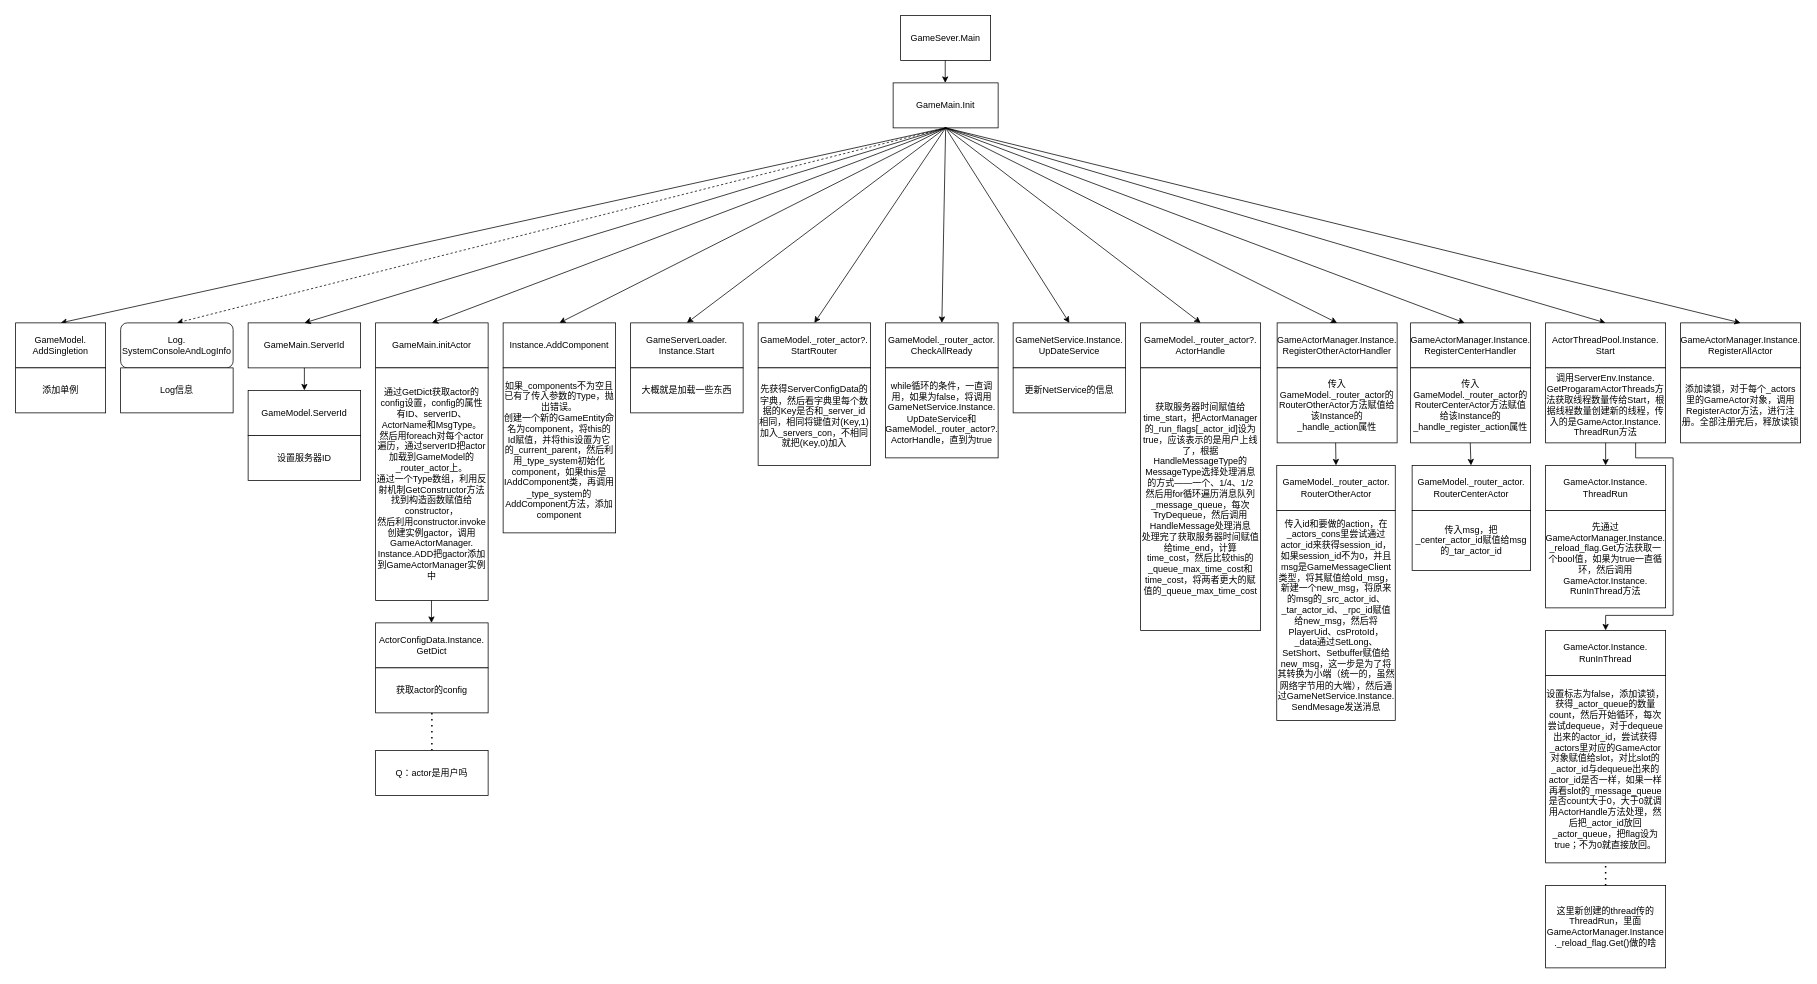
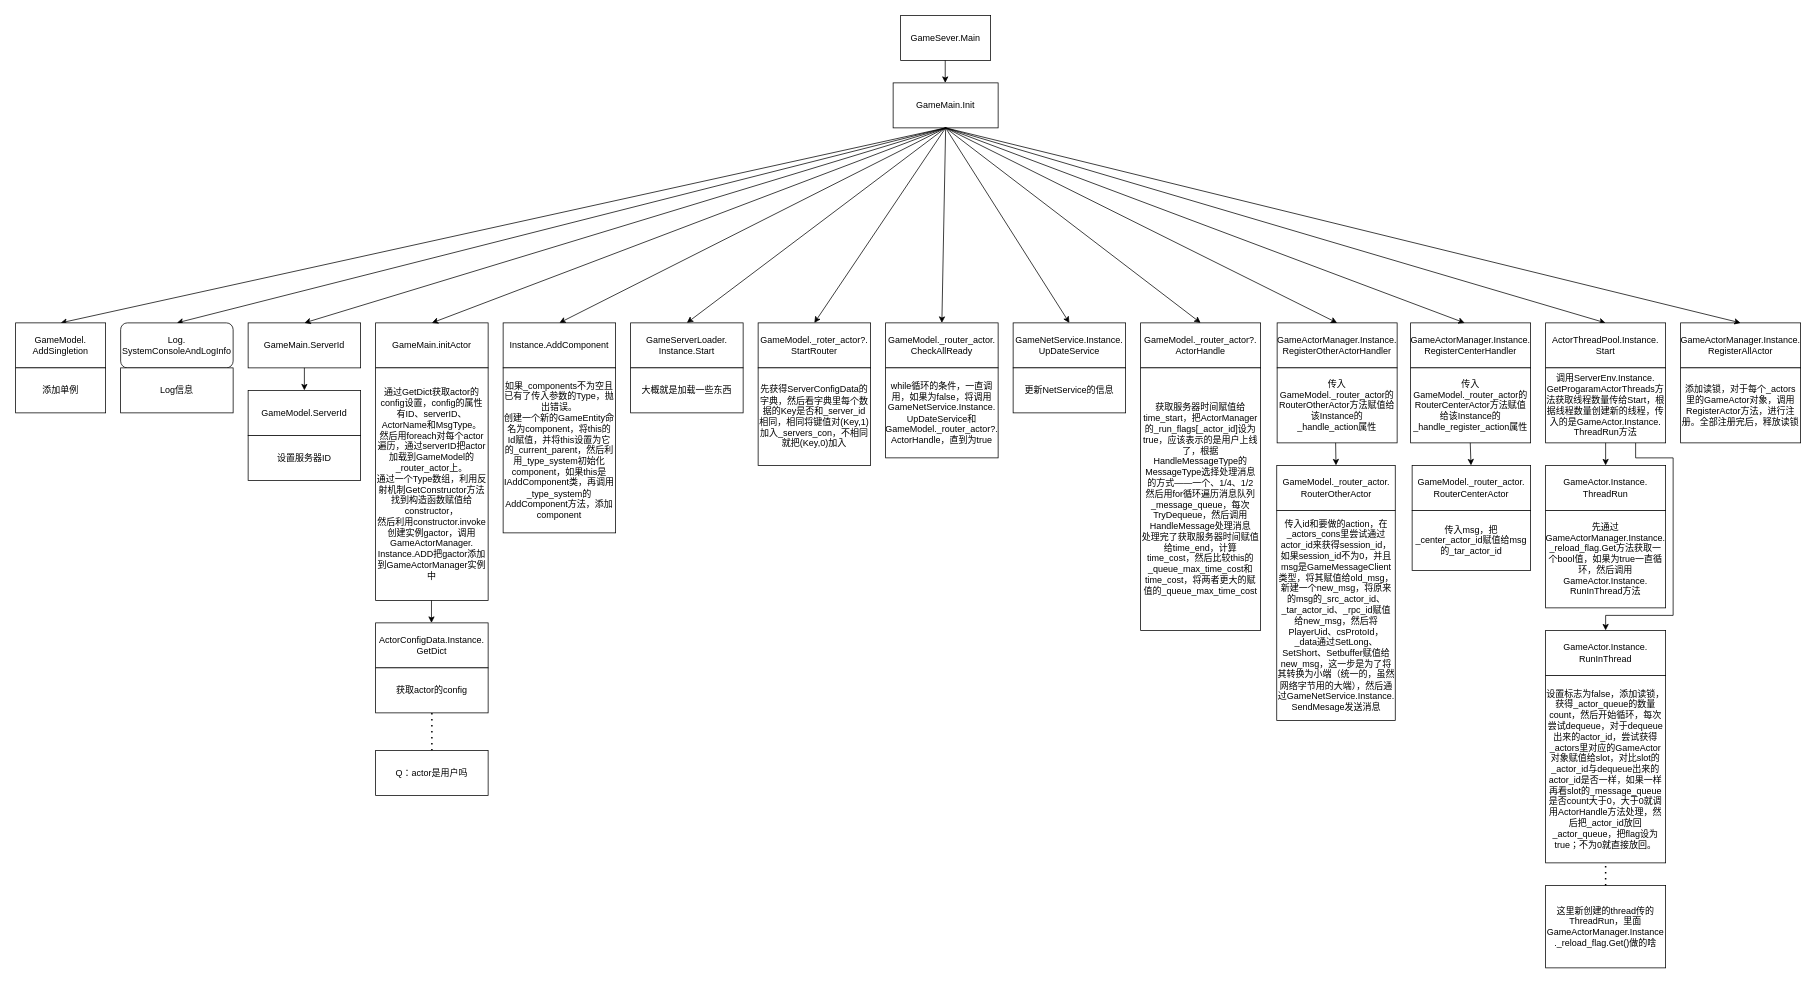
  <mxCell id="0" />
  <mxCell id="1" parent="0" />
  <mxCell id="2" value="GameSever.Main" style="rounded=0;whiteSpace=wrap;html=1;" vertex="1" parent="1"><mxGeometry x="1200" y="20" width="120" height="60" as="geometry" /></mxCell>
  <mxCell id="3" value="" style="endArrow=classic;html=1;rounded=0;exitX=0.5;exitY=1;exitDx=0;exitDy=0;" edge="1" parent="1"><mxGeometry width="50" height="50" relative="1" as="geometry"><mxPoint x="1259.47" y="80" as="sourcePoint" /><mxPoint x="1259.47" y="110" as="targetPoint" /></mxGeometry></mxCell>
  <mxCell id="4" value="GameMain.Init" style="rounded=0;whiteSpace=wrap;html=1;" vertex="1" parent="1"><mxGeometry x="1190" y="110" width="140" height="60" as="geometry" /></mxCell>
  <mxCell id="5" value="" style="endArrow=classic;html=1;rounded=0;exitX=0.5;exitY=1;exitDx=0;exitDy=0;entryX=0.5;entryY=0;entryDx=0;entryDy=0;" edge="1" parent="1" source="4" target="6"><mxGeometry width="50" height="50" relative="1" as="geometry"><mxPoint x="-120" y="530" as="sourcePoint" /><mxPoint x="-260" y="420" as="targetPoint" /></mxGeometry></mxCell>
  <mxCell id="6" value="GameModel.&lt;br&gt;AddSingletion" style="rounded=0;whiteSpace=wrap;html=1;" vertex="1" parent="1"><mxGeometry x="20" y="430" width="120" height="60" as="geometry" /></mxCell>
- <mxCell id="7" value="" style="endArrow=classic;html=1;rounded=0;exitX=0.5;exitY=1;exitDx=0;exitDy=0;entryX=0.5;entryY=0;entryDx=0;entryDy=0;dashed=1;" edge="1" parent="1" source="4" target="8"><mxGeometry width="50" height="50" relative="1" as="geometry"><mxPoint x="0" y="470" as="sourcePoint" /><mxPoint x="-140" y="420" as="targetPoint" /></mxGeometry></mxCell>
+ <mxCell id="7" value="" style="endArrow=classic;html=1;rounded=0;exitX=0.5;exitY=1;exitDx=0;exitDy=0;entryX=0.5;entryY=0;entryDx=0;entryDy=0;" edge="1" parent="1" source="4" target="8"><mxGeometry width="50" height="50" relative="1" as="geometry"><mxPoint x="0" y="470" as="sourcePoint" /><mxPoint x="-140" y="420" as="targetPoint" /></mxGeometry></mxCell>
  <mxCell id="8" value="Log.&lt;br&gt;SystemConsoleAndLogInfo" style="whiteSpace=wrap;html=1;rounded=1;" vertex="1" parent="1"><mxGeometry x="160" y="430" width="150" height="60" as="geometry" /></mxCell>
  <mxCell id="9" value="GameMain.ServerId" style="rounded=0;whiteSpace=wrap;html=1;" vertex="1" parent="1"><mxGeometry x="330" y="430" width="150" height="60" as="geometry" /></mxCell>
  <mxCell id="10" value="" style="endArrow=classic;html=1;rounded=0;entryX=0.5;entryY=0;entryDx=0;entryDy=0;exitX=0.5;exitY=1;exitDx=0;exitDy=0;" edge="1" parent="1" source="4" target="9"><mxGeometry width="50" height="50" relative="1" as="geometry"><mxPoint x="240" y="340" as="sourcePoint" /><mxPoint x="20" y="500" as="targetPoint" /></mxGeometry></mxCell>
  <mxCell id="11" value="" style="endArrow=classic;html=1;rounded=0;exitX=0.5;exitY=1;exitDx=0;exitDy=0;entryX=0.5;entryY=0;entryDx=0;entryDy=0;" edge="1" parent="1" source="9" target="12"><mxGeometry width="50" height="50" relative="1" as="geometry"><mxPoint x="60" y="560" as="sourcePoint" /><mxPoint x="55" y="520" as="targetPoint" /></mxGeometry></mxCell>
  <mxCell id="12" value="GameModel.ServerId" style="rounded=0;whiteSpace=wrap;html=1;" vertex="1" parent="1"><mxGeometry x="330" y="520" width="150" height="60" as="geometry" /></mxCell>
  <mxCell id="13" value="设置服务器ID" style="rounded=0;whiteSpace=wrap;html=1;" vertex="1" parent="1"><mxGeometry x="330" y="580" width="150" height="60" as="geometry" /></mxCell>
  <mxCell id="14" value="添加单例" style="rounded=0;whiteSpace=wrap;html=1;" vertex="1" parent="1"><mxGeometry x="20" y="490" width="120" height="60" as="geometry" /></mxCell>
  <mxCell id="15" value="GameMain.initActor" style="rounded=0;whiteSpace=wrap;html=1;" vertex="1" parent="1"><mxGeometry x="500" y="430" width="150" height="60" as="geometry" /></mxCell>
  <mxCell id="16" value="" style="endArrow=classic;html=1;rounded=0;entryX=0.5;entryY=0;entryDx=0;entryDy=0;exitX=0.5;exitY=1;exitDx=0;exitDy=0;" edge="1" parent="1" source="4" target="15"><mxGeometry width="50" height="50" relative="1" as="geometry"><mxPoint x="60" y="380" as="sourcePoint" /><mxPoint x="465" y="410" as="targetPoint" /></mxGeometry></mxCell>
  <mxCell id="17" value="" style="endArrow=classic;html=1;rounded=0;entryX=0.5;entryY=0;entryDx=0;entryDy=0;exitX=0.5;exitY=1;exitDx=0;exitDy=0;" edge="1" parent="1" source="4" target="18"><mxGeometry width="50" height="50" relative="1" as="geometry"><mxPoint x="240" y="340" as="sourcePoint" /><mxPoint x="720" y="420" as="targetPoint" /></mxGeometry></mxCell>
  <mxCell id="18" value="Instance.AddComponent" style="rounded=0;whiteSpace=wrap;html=1;" vertex="1" parent="1"><mxGeometry x="670" y="430" width="150" height="60" as="geometry" /></mxCell>
  <mxCell id="19" value="" style="endArrow=classic;html=1;rounded=0;exitX=0.5;exitY=1;exitDx=0;exitDy=0;entryX=0.5;entryY=0;entryDx=0;entryDy=0;" edge="1" parent="1" source="4" target="20"><mxGeometry width="50" height="50" relative="1" as="geometry"><mxPoint x="350" y="330" as="sourcePoint" /><mxPoint x="890" y="430" as="targetPoint" /></mxGeometry></mxCell>
  <mxCell id="20" value="GameServerLoader.&lt;br&gt;Instance.Start" style="rounded=0;whiteSpace=wrap;html=1;" vertex="1" parent="1"><mxGeometry x="840" y="430" width="150" height="60" as="geometry" /></mxCell>
  <mxCell id="21" value="" style="endArrow=classic;html=1;rounded=0;exitX=0.5;exitY=1;exitDx=0;exitDy=0;entryX=0.5;entryY=0;entryDx=0;entryDy=0;" edge="1" parent="1" source="4" target="22"><mxGeometry width="50" height="50" relative="1" as="geometry"><mxPoint x="370" y="340" as="sourcePoint" /><mxPoint x="1060" y="420" as="targetPoint" /></mxGeometry></mxCell>
  <mxCell id="22" value="GameModel._roter_actor?.&lt;br&gt;StartRouter" style="rounded=0;whiteSpace=wrap;html=1;" vertex="1" parent="1"><mxGeometry x="1010" y="430" width="150" height="60" as="geometry" /></mxCell>
  <mxCell id="23" value="" style="endArrow=classic;html=1;rounded=0;exitX=0.5;exitY=1;exitDx=0;exitDy=0;entryX=0.5;entryY=0;entryDx=0;entryDy=0;" edge="1" parent="1" source="4" target="24"><mxGeometry width="50" height="50" relative="1" as="geometry"><mxPoint x="610" y="340" as="sourcePoint" /><mxPoint x="1230" y="420" as="targetPoint" /></mxGeometry></mxCell>
  <mxCell id="24" value="GameModel._router_actor.&lt;br&gt;CheckAllReady" style="rounded=0;whiteSpace=wrap;html=1;" vertex="1" parent="1"><mxGeometry x="1180" y="430" width="150" height="60" as="geometry" /></mxCell>
  <mxCell id="25" value="while循环的条件，一直调用，如果为false，将调用GameNetService.Instance.&lt;br&gt;UpDateService和GameModel._router_actor?.&lt;br&gt;ActorHandle，直到为true" style="rounded=0;whiteSpace=wrap;html=1;" vertex="1" parent="1"><mxGeometry x="1180" y="490" width="150" height="120" as="geometry" /></mxCell>
  <mxCell id="26" value="" style="endArrow=classic;html=1;rounded=0;exitX=0.5;exitY=1;exitDx=0;exitDy=0;entryX=0.5;entryY=0;entryDx=0;entryDy=0;" edge="1" parent="1" source="4" target="27"><mxGeometry width="50" height="50" relative="1" as="geometry"><mxPoint x="830" y="390" as="sourcePoint" /><mxPoint x="1400" y="420" as="targetPoint" /></mxGeometry></mxCell>
  <mxCell id="27" value="GameNetService.Instance.&lt;br style=&quot;border-color: var(--border-color);&quot;&gt;UpDateService" style="rounded=0;whiteSpace=wrap;html=1;" vertex="1" parent="1"><mxGeometry x="1350" y="430" width="150" height="60" as="geometry" /></mxCell>
  <mxCell id="28" value="GameModel._router_actor?.&lt;br style=&quot;border-color: var(--border-color);&quot;&gt;&lt;span style=&quot;border-color: var(--border-color);&quot;&gt;ActorHandle&lt;/span&gt;" style="rounded=0;whiteSpace=wrap;html=1;" vertex="1" parent="1"><mxGeometry x="1520" y="430" width="160" height="60" as="geometry" /></mxCell>
  <mxCell id="29" value="" style="endArrow=classic;html=1;rounded=0;exitX=0.5;exitY=1;exitDx=0;exitDy=0;entryX=0.5;entryY=0;entryDx=0;entryDy=0;" edge="1" parent="1" source="4" target="28"><mxGeometry width="50" height="50" relative="1" as="geometry"><mxPoint x="945" y="280" as="sourcePoint" /><mxPoint x="1520" y="400" as="targetPoint" /></mxGeometry></mxCell>
  <mxCell id="30" value="GameActorManager.Instance.&lt;br&gt;RegisterOtherActorHandler" style="rounded=0;whiteSpace=wrap;html=1;" vertex="1" parent="1"><mxGeometry x="1702" y="430" width="160" height="60" as="geometry" /></mxCell>
  <mxCell id="31" value="GameActorManager.Instance.&lt;br style=&quot;border-color: var(--border-color);&quot;&gt;RegisterCenterHandler" style="rounded=0;whiteSpace=wrap;html=1;" vertex="1" parent="1"><mxGeometry x="1880" y="430" width="160" height="60" as="geometry" /></mxCell>
  <mxCell id="32" value="" style="endArrow=classic;html=1;rounded=0;exitX=0.5;exitY=1;exitDx=0;exitDy=0;entryX=0.5;entryY=0;entryDx=0;entryDy=0;" edge="1" parent="1" source="4" target="30"><mxGeometry width="50" height="50" relative="1" as="geometry"><mxPoint x="1020" y="310" as="sourcePoint" /><mxPoint x="1770" y="430" as="targetPoint" /></mxGeometry></mxCell>
  <mxCell id="33" value="" style="endArrow=classic;html=1;rounded=0;exitX=0.5;exitY=1;exitDx=0;exitDy=0;" edge="1" parent="1" source="4"><mxGeometry width="50" height="50" relative="1" as="geometry"><mxPoint x="1020" y="310" as="sourcePoint" /><mxPoint x="1952" y="430" as="targetPoint" /></mxGeometry></mxCell>
  <mxCell id="34" value="" style="endArrow=classic;html=1;rounded=0;exitX=0.5;exitY=1;exitDx=0;exitDy=0;entryX=0.5;entryY=0;entryDx=0;entryDy=0;" edge="1" parent="1" source="4" target="35"><mxGeometry width="50" height="50" relative="1" as="geometry"><mxPoint x="1630" y="295" as="sourcePoint" /><mxPoint x="2113.158" y="420" as="targetPoint" /></mxGeometry></mxCell>
  <mxCell id="35" value="ActorThreadPool.Instance.&lt;br&gt;Start" style="rounded=0;whiteSpace=wrap;html=1;" vertex="1" parent="1"><mxGeometry x="2060" y="430" width="160" height="60" as="geometry" /></mxCell>
  <mxCell id="36" value="GameActorManager.Instance.&lt;br&gt;RegisterAllActor" style="rounded=0;whiteSpace=wrap;html=1;" vertex="1" parent="1"><mxGeometry x="2240" y="430" width="160" height="60" as="geometry" /></mxCell>
  <mxCell id="37" value="" style="endArrow=classic;html=1;rounded=0;exitX=0.5;exitY=1;exitDx=0;exitDy=0;entryX=0.5;entryY=0;entryDx=0;entryDy=0;" edge="1" parent="1" source="4" target="36"><mxGeometry width="50" height="50" relative="1" as="geometry"><mxPoint x="1160" y="130" as="sourcePoint" /><mxPoint x="2230" y="400" as="targetPoint" /></mxGeometry></mxCell>
  <mxCell id="38" value="Log信息" style="rounded=0;whiteSpace=wrap;html=1;" vertex="1" parent="1"><mxGeometry x="160" y="490" width="150" height="60" as="geometry" /></mxCell>
  <mxCell id="39" value="ActorConfigData.Instance.&lt;br&gt;GetDict" style="rounded=0;whiteSpace=wrap;html=1;" vertex="1" parent="1"><mxGeometry x="500" y="830" width="150" height="60" as="geometry" /></mxCell>
  <mxCell id="40" value="获取actor的config" style="rounded=0;whiteSpace=wrap;html=1;" vertex="1" parent="1"><mxGeometry x="500" y="890" width="150" height="60" as="geometry" /></mxCell>
  <mxCell id="41" value="通过GetDict获取actor的config设置，config的属性有ID、serverID、ActorName和MsgType。&lt;br&gt;然后用foreach对每个actor遍历，通过serverID把actor加载到GameModel的_router_actor上。&lt;br&gt;通过一个Type数组，利用反射机制GetConstructor方法找到构造函数赋值给constructor，&lt;br&gt;然后利用constructor.invoke创建实例gactor，调用GameActorManager.&lt;br&gt;Instance.ADD把gactor添加到GameActorManager实例中" style="rounded=0;whiteSpace=wrap;html=1;" vertex="1" parent="1"><mxGeometry x="500" y="490" width="150" height="310" as="geometry" /></mxCell>
  <mxCell id="42" value="" style="endArrow=classic;html=1;rounded=0;exitX=0.5;exitY=1;exitDx=0;exitDy=0;entryX=0.5;entryY=0;entryDx=0;entryDy=0;" edge="1" parent="1"><mxGeometry width="50" height="50" relative="1" as="geometry"><mxPoint x="574.47" y="800" as="sourcePoint" /><mxPoint x="574.47" y="830" as="targetPoint" /></mxGeometry></mxCell>
  <mxCell id="43" value="" style="endArrow=none;dashed=1;html=1;dashPattern=1 3;strokeWidth=2;rounded=0;entryX=0.5;entryY=1;entryDx=0;entryDy=0;" edge="1" parent="1" target="40"><mxGeometry width="50" height="50" relative="1" as="geometry"><mxPoint x="575" y="1000" as="sourcePoint" /><mxPoint x="570" y="960" as="targetPoint" /></mxGeometry></mxCell>
  <mxCell id="44" value="Q：actor是用户吗&lt;br&gt;" style="rounded=0;whiteSpace=wrap;html=1;" vertex="1" parent="1"><mxGeometry x="500" y="1000" width="150" height="60" as="geometry" /></mxCell>
  <mxCell id="45" value="如果_components不为空且已有了传入参数的Type，抛出错误。&lt;br&gt;创建一个新的GameEntity命名为component，将this的Id赋值，并将this设置为它的_current_parent，然后利用_type_system初始化component，如果this是IAddComponent类，再调用_type_system的AddComponent方法，添加component" style="rounded=0;whiteSpace=wrap;html=1;" vertex="1" parent="1"><mxGeometry x="670" y="490" width="150" height="220" as="geometry" /></mxCell>
  <mxCell id="46" value="大概就是加载一些东西" style="rounded=0;whiteSpace=wrap;html=1;" vertex="1" parent="1"><mxGeometry x="840" y="490" width="150" height="60" as="geometry" /></mxCell>
  <mxCell id="47" value="先获得ServerConfigData的字典，然后看字典里每个数据的Key是否和_server_id相同，相同将键值对(Key,1)加入_servers_con，不相同就把(Key,0)加入" style="rounded=0;whiteSpace=wrap;html=1;" vertex="1" parent="1"><mxGeometry x="1010" y="490" width="150" height="130" as="geometry" /></mxCell>
  <mxCell id="48" value="更新NetService的信息" style="rounded=0;whiteSpace=wrap;html=1;" vertex="1" parent="1"><mxGeometry x="1350" y="490" width="150" height="60" as="geometry" /></mxCell>
  <mxCell id="49" value="获取服务器时间赋值给time_start，把ActorManager的_run_flags[_actor_id]设为true，应该表示的是用户上线了，根据HandleMessageType的MessageType选择处理消息的方式——一个、1/4、1/2&lt;br&gt;然后用for循环遍历消息队列_message_queue，每次TryDequeue，然后调用HandleMessage处理消息&lt;br&gt;处理完了获取服务器时间赋值给time_end，计算time_cost，然后比较this的_queue_max_time_cost和time_cost，将两者更大的赋值的_queue_max_time_cost" style="rounded=0;whiteSpace=wrap;html=1;" vertex="1" parent="1"><mxGeometry x="1520" y="490" width="160" height="350" as="geometry" /></mxCell>
  <mxCell id="50" value="传入GameModel._router_actor的RouterOtherActor方法赋值给该Instance的&lt;br&gt;_handle_action属性" style="rounded=0;whiteSpace=wrap;html=1;" vertex="1" parent="1"><mxGeometry x="1702" y="490" width="160" height="100" as="geometry" /></mxCell>
  <mxCell id="51" value="GameModel._router_actor.&lt;br&gt;RouterOtherActor" style="rounded=0;whiteSpace=wrap;html=1;" vertex="1" parent="1"><mxGeometry x="1701.5" y="620" width="158" height="60" as="geometry" /></mxCell>
  <mxCell id="52" value="传入id和要做的action，在_actors_cons里尝试通过actor_id来获得session_id，如果session_id不为0，并且msg是GameMessageClient类型，将其赋值给old_msg，新建一个new_msg，将原来的msg的_src_actor_id、_tar_actor_id、_rpc_id赋值给new_msg，然后将PlayerUid、csProtoId，_data通过SetLong、SetShort、Setbuffer赋值给new_msg，这一步是为了将其转换为小端（统一的，虽然网络字节用的大端），然后通过GameNetService.Instance.&lt;br&gt;SendMesage发送消息" style="rounded=0;whiteSpace=wrap;html=1;" vertex="1" parent="1"><mxGeometry x="1701.5" y="680" width="158" height="280" as="geometry" /></mxCell>
  <mxCell id="53" value="" style="endArrow=classic;html=1;rounded=0;entryX=0.5;entryY=0;entryDx=0;entryDy=0;" edge="1" parent="1" target="51"><mxGeometry width="50" height="50" relative="1" as="geometry"><mxPoint x="1780" y="590" as="sourcePoint" /><mxPoint x="1940" y="620" as="targetPoint" /></mxGeometry></mxCell>
  <mxCell id="54" value="传入GameModel._router_actor的RouterCenterActor方法赋值给该Instance的_handle_register_action属性" style="rounded=0;whiteSpace=wrap;html=1;" vertex="1" parent="1"><mxGeometry x="1880" y="490" width="160" height="100" as="geometry" /></mxCell>
  <mxCell id="55" value="" style="endArrow=classic;html=1;rounded=0;entryX=0.5;entryY=0;entryDx=0;entryDy=0;" edge="1" parent="1"><mxGeometry width="50" height="50" relative="1" as="geometry"><mxPoint x="1959.5" y="590" as="sourcePoint" /><mxPoint x="1960.5" y="620" as="targetPoint" /></mxGeometry></mxCell>
  <mxCell id="56" value="GameModel._router_actor.&lt;br&gt;RouterCenterActor" style="rounded=0;whiteSpace=wrap;html=1;" vertex="1" parent="1"><mxGeometry x="1882" y="620" width="158" height="60" as="geometry" /></mxCell>
  <mxCell id="57" value="传入msg，把_center_actor_id赋值给msg的_tar_actor_id" style="rounded=0;whiteSpace=wrap;html=1;" vertex="1" parent="1"><mxGeometry x="1882" y="680" width="158" height="80" as="geometry" /></mxCell>
  <mxCell id="58" style="edgeStyle=orthogonalEdgeStyle;rounded=0;orthogonalLoop=1;jettySize=auto;html=1;exitX=0.75;exitY=1;exitDx=0;exitDy=0;entryX=0.5;entryY=0;entryDx=0;entryDy=0;" edge="1" parent="1" source="59" target="65"><mxGeometry relative="1" as="geometry"><Array as="points"><mxPoint x="2180" y="610" /><mxPoint x="2230" y="610" /><mxPoint x="2230" y="820" /><mxPoint x="2140" y="820" /></Array></mxGeometry></mxCell>
  <mxCell id="59" value="调用ServerEnv.Instance.&lt;br&gt;GetProgaramActorThreads方法获取线程数量传给Start，根据线程数量创建新的线程，传入的是GameActor.Instance.&lt;br style=&quot;border-color: var(--border-color);&quot;&gt;ThreadRun方法" style="rounded=0;whiteSpace=wrap;html=1;" vertex="1" parent="1"><mxGeometry x="2060" y="490" width="160" height="100" as="geometry" /></mxCell>
  <mxCell id="60" value="这里新创建的thread传的ThreadRun，里面GameActorManager.Instance&lt;br&gt;._reload_flag.Get()做的啥" style="rounded=0;whiteSpace=wrap;html=1;" vertex="1" parent="1"><mxGeometry x="2060" y="1180" width="160" height="110" as="geometry" /></mxCell>
  <mxCell id="61" value="" style="endArrow=none;dashed=1;html=1;dashPattern=1 3;strokeWidth=2;rounded=0;exitX=0.5;exitY=0;exitDx=0;exitDy=0;" edge="1" parent="1" source="60"><mxGeometry width="50" height="50" relative="1" as="geometry"><mxPoint x="2150" y="750" as="sourcePoint" /><mxPoint x="2140" y="1030" as="targetPoint" /></mxGeometry></mxCell>
  <mxCell id="62" value="" style="endArrow=classic;html=1;rounded=0;entryX=0.5;entryY=0;entryDx=0;entryDy=0;exitX=0.5;exitY=1;exitDx=0;exitDy=0;" edge="1" parent="1" source="59" target="63"><mxGeometry width="50" height="50" relative="1" as="geometry"><mxPoint x="2139.5" y="595" as="sourcePoint" /><mxPoint x="2140" y="625" as="targetPoint" /></mxGeometry></mxCell>
  <mxCell id="63" value="GameActor.Instance.&lt;br&gt;ThreadRun" style="rounded=0;whiteSpace=wrap;html=1;" vertex="1" parent="1"><mxGeometry x="2060" y="620" width="160" height="60" as="geometry" /></mxCell>
  <mxCell id="64" value="先通过GameActorManager.Instance.&lt;br&gt;_reload_flag.Get方法获取一个bool值，如果为true一直循环，然后调用GameActor.Instance.&lt;br style=&quot;border-color: var(--border-color);&quot;&gt;RunInThread方法" style="rounded=0;whiteSpace=wrap;html=1;" vertex="1" parent="1"><mxGeometry x="2060" y="680" width="160" height="130" as="geometry" /></mxCell>
  <mxCell id="65" value="GameActor.Instance.&lt;br&gt;RunInThread" style="rounded=0;whiteSpace=wrap;html=1;" vertex="1" parent="1"><mxGeometry x="2060" y="840" width="160" height="60" as="geometry" /></mxCell>
  <mxCell id="66" value="设置标志为false，添加读锁，获得_actor_queue的数量count，然后开始循环，每次尝试dequeue，对于dequeue出来的actor_id，尝试获得_actors里对应的GameActor对象赋值给slot，对比slot的_actor_id与dequeue出来的actor_id是否一样，如果一样再看slot的_message_queue是否count大于0，大于0就调用ActorHandle方法处理，然后把_actor_id放回_actor_queue，把flag设为true；不为0就直接放回。" style="rounded=0;whiteSpace=wrap;html=1;" vertex="1" parent="1"><mxGeometry x="2060" y="900" width="160" height="250" as="geometry" /></mxCell>
  <mxCell id="67" value="添加读锁，对于每个_actors里的GameActor对象，调用RegisterActor方法，进行注册。全部注册完后，释放读锁" style="rounded=0;whiteSpace=wrap;html=1;" vertex="1" parent="1"><mxGeometry x="2240" y="490" width="160" height="100" as="geometry" /></mxCell>
